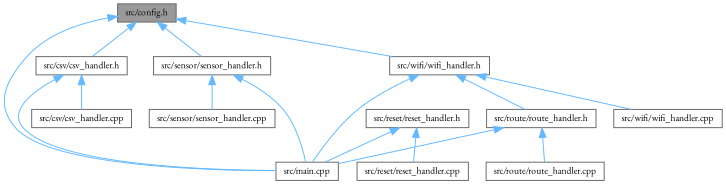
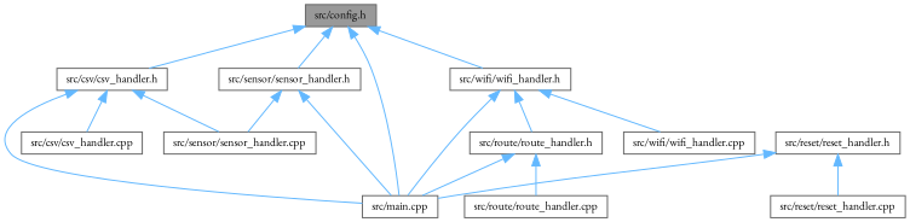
  digraph {
    fontname="EB Garamond"
    node [color=grey40 fillcolor=white fontname="EB Garamond" fontsize=10 shape=box style=filled]
    edge [color=steelblue1 dir=back fontname="EB Garamond" fontsize=10 labelfontname=Helvetica labelfontsize=10 style=solid]
    n1 [color=gray40 fillcolor=grey60 fontcolor=black height=0.2 label="src/config.h" width=0.4]
    n2 [height=0.2 label="src/csv/csv_handler.h" width=0.4]
    n3 [height=0.2 label="src/main.cpp" width=0.4]
    n4 [height=0.2 label="src/sensor/sensor_handler.h" width=0.4]
    n5 [height=0.2 label="src/wifi/wifi_handler.h" width=0.4]
    n6 [height=0.2 label="src/csv/csv_handler.cpp" width=0.4]
    n7 [height=0.2 label="src/sensor/sensor_handler.cpp" width=0.4]
    n8 [height=0.2 label="src/reset/reset_handler.h" width=0.4]
    n9 [height=0.2 label="src/reset/reset_handler.cpp" width=0.4]
    n10 [height=0.2 label="src/route/route_handler.h" width=0.4]
    n11 [height=0.2 label="src/route/route_handler.cpp" width=0.4]
    n12 [height=0.2 label="src/wifi/wifi_handler.cpp" width=0.4]
    n1 -> n2
    n1 -> n3
    n1 -> n4
    n1 -> n5
    n2 -> n3
    n2 -> n6
+   n2 -> n7
    n4 -> n3
    n4 -> n7
    n5 -> n3
    n5 -> n10
    n5 -> n12
    n8 -> n3
    n8 -> n9
    n10 -> n3
    n10 -> n11
  }
